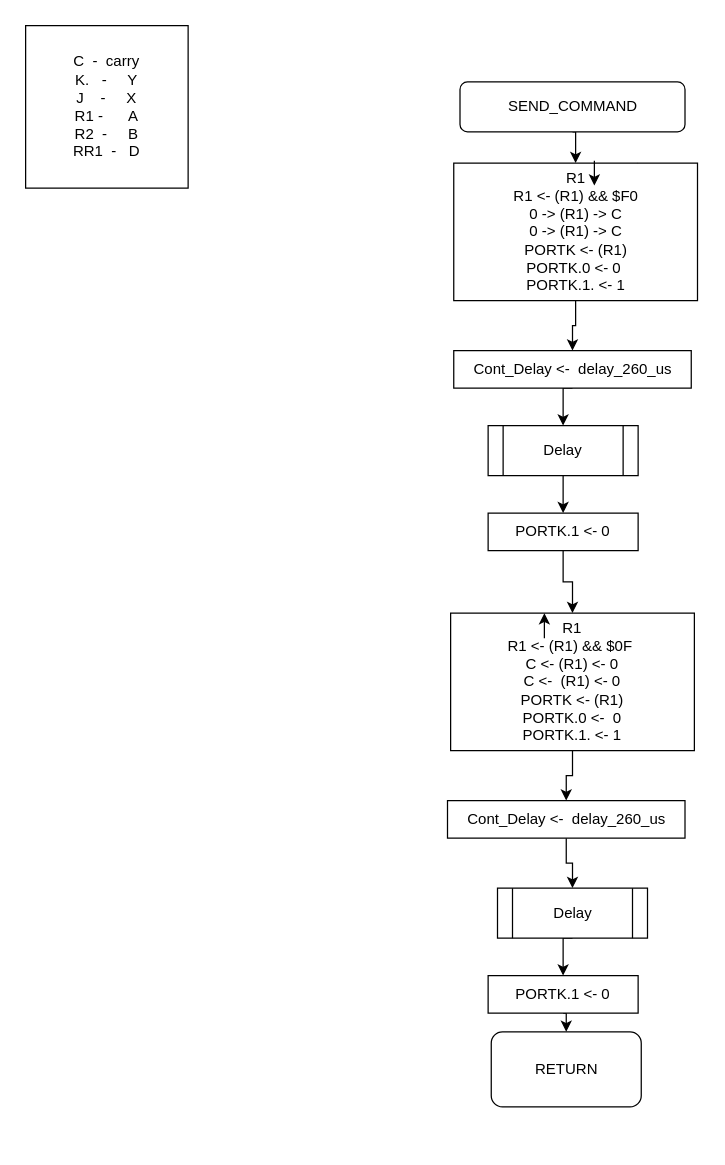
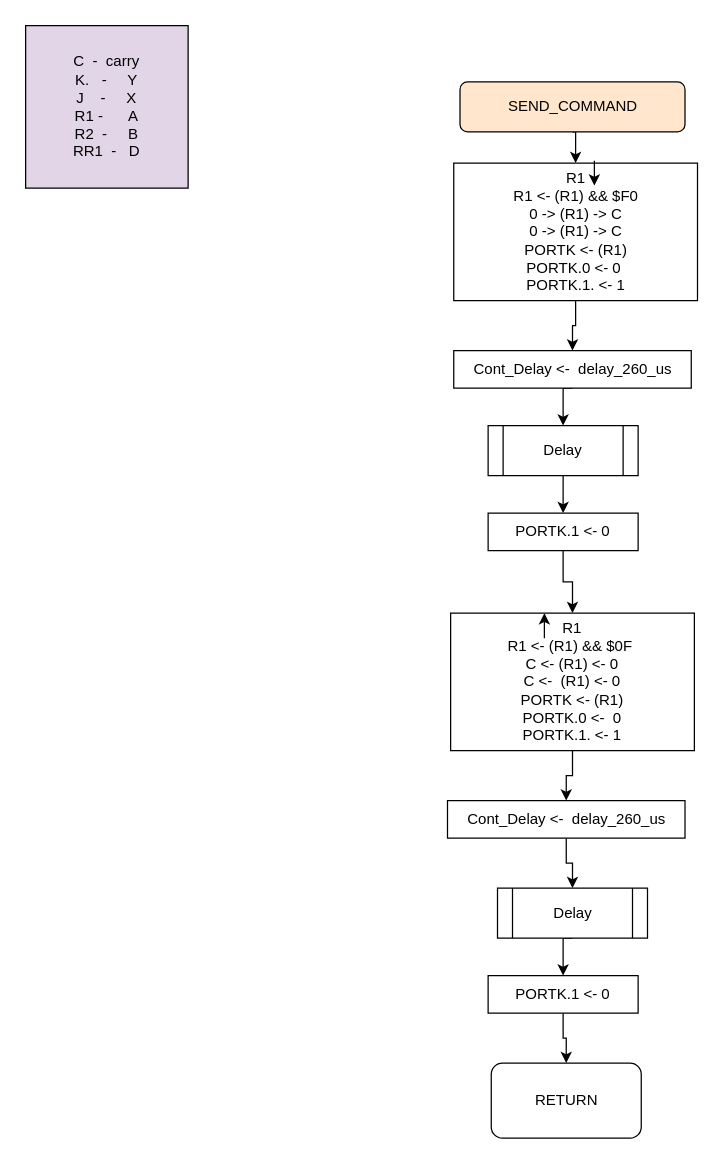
  <mxCell id="0" />
  <mxCell id="1" parent="0" />
  <mxCell id="2" style="edgeStyle=orthogonalEdgeStyle;rounded=0;orthogonalLoop=1;jettySize=auto;html=1;exitX=0.5;exitY=1;exitDx=0;exitDy=0;entryX=0.5;entryY=0;entryDx=0;entryDy=0;" edge="1" parent="1" source="3" target="19"><mxGeometry relative="1" as="geometry" /></mxCell>
  <mxCell id="3" value="R1&lt;br&gt;R1 &amp;lt;- (R1) &amp;amp;&amp;amp; $0F&amp;nbsp;&lt;br&gt;C &amp;lt;- (R1) &amp;lt;- 0&lt;br&gt;C &amp;lt;- &amp;nbsp;(R1) &amp;lt;- 0&lt;br&gt;PORTK &amp;lt;- (R1)&lt;br&gt;PORTK.0 &amp;lt;- &amp;nbsp;0&lt;br&gt;PORTK.1. &amp;lt;- 1" style="rounded=0;whiteSpace=wrap;html=1;" vertex="1" parent="1"><mxGeometry x="360" y="490" width="195" height="110" as="geometry" /></mxCell>
- <mxCell id="4" value="C &amp;nbsp;- &amp;nbsp;carry&lt;br&gt;K. &amp;nbsp; - &amp;nbsp; &amp;nbsp; Y&lt;br&gt;J &amp;nbsp; &amp;nbsp;- &amp;nbsp; &amp;nbsp; X&lt;br&gt;R1 - &amp;nbsp; &amp;nbsp; &amp;nbsp;A&lt;br&gt;R2 &amp;nbsp;- &amp;nbsp; &amp;nbsp; B&lt;br&gt;RR1 &amp;nbsp;- &amp;nbsp; D" style="whiteSpace=wrap;html=1;aspect=fixed;" vertex="1" parent="1"><mxGeometry x="20" y="20" width="130" height="130" as="geometry" /></mxCell>
+ <mxCell id="4" value="C &amp;nbsp;- &amp;nbsp;carry&lt;br&gt;K. &amp;nbsp; - &amp;nbsp; &amp;nbsp; Y&lt;br&gt;J &amp;nbsp; &amp;nbsp;- &amp;nbsp; &amp;nbsp; X&lt;br&gt;R1 - &amp;nbsp; &amp;nbsp; &amp;nbsp;A&lt;br&gt;R2 &amp;nbsp;- &amp;nbsp; &amp;nbsp; B&lt;br&gt;RR1 &amp;nbsp;- &amp;nbsp; D" style="whiteSpace=wrap;html=1;aspect=fixed;fillColor=#e1d5e7;" vertex="1" parent="1"><mxGeometry x="20" y="20" width="130" height="130" as="geometry" /></mxCell>
  <mxCell id="5" style="edgeStyle=orthogonalEdgeStyle;rounded=0;orthogonalLoop=1;jettySize=auto;html=1;exitX=0.5;exitY=1;exitDx=0;exitDy=0;entryX=0.5;entryY=0;entryDx=0;entryDy=0;" edge="1" parent="1" source="6" target="16"><mxGeometry relative="1" as="geometry" /></mxCell>
- <mxCell id="6" value="SEND_COMMAND" style="rounded=1;whiteSpace=wrap;html=1;" vertex="1" parent="1"><mxGeometry x="367.5" y="65" width="180" height="40" as="geometry" /></mxCell>
+ <mxCell id="6" value="SEND_COMMAND" style="rounded=1;whiteSpace=wrap;html=1;fillColor=#ffe6cc;" vertex="1" parent="1"><mxGeometry x="367.5" y="65" width="180" height="40" as="geometry" /></mxCell>
  <mxCell id="7" style="edgeStyle=orthogonalEdgeStyle;rounded=0;orthogonalLoop=1;jettySize=auto;html=1;exitX=0.5;exitY=1;exitDx=0;exitDy=0;" edge="1" parent="1" source="16" target="9"><mxGeometry relative="1" as="geometry" /></mxCell>
  <mxCell id="8" style="edgeStyle=orthogonalEdgeStyle;rounded=0;orthogonalLoop=1;jettySize=auto;html=1;exitX=0.5;exitY=1;exitDx=0;exitDy=0;entryX=0.5;entryY=0;entryDx=0;entryDy=0;" edge="1" parent="1" source="9" target="11"><mxGeometry relative="1" as="geometry" /></mxCell>
  <mxCell id="9" value="Cont_Delay &amp;lt;- &amp;nbsp;delay_260_us" style="rounded=0;whiteSpace=wrap;html=1;" vertex="1" parent="1"><mxGeometry x="362.5" y="280" width="190" height="30" as="geometry" /></mxCell>
  <mxCell id="10" style="edgeStyle=orthogonalEdgeStyle;rounded=0;orthogonalLoop=1;jettySize=auto;html=1;exitX=0.5;exitY=1;exitDx=0;exitDy=0;entryX=0.5;entryY=0;entryDx=0;entryDy=0;" edge="1" parent="1" source="11" target="15"><mxGeometry relative="1" as="geometry" /></mxCell>
  <mxCell id="11" value="Delay" style="shape=process;whiteSpace=wrap;html=1;backgroundOutline=1;" vertex="1" parent="1"><mxGeometry x="390" y="340" width="120" height="40" as="geometry" /></mxCell>
  <mxCell id="12" value="" style="endArrow=classic;html=1;" edge="1" parent="1"><mxGeometry width="50" height="50" relative="1" as="geometry"><mxPoint x="435" y="510" as="sourcePoint" /><mxPoint x="435" y="490" as="targetPoint" /></mxGeometry></mxCell>
  <mxCell id="13" value="" style="endArrow=classic;html=1;" edge="1" parent="1" source="16"><mxGeometry width="50" height="50" relative="1" as="geometry"><mxPoint x="470" y="164" as="sourcePoint" /><mxPoint x="470" y="174" as="targetPoint" /></mxGeometry></mxCell>
  <mxCell id="14" style="edgeStyle=orthogonalEdgeStyle;rounded=0;orthogonalLoop=1;jettySize=auto;html=1;exitX=0.5;exitY=1;exitDx=0;exitDy=0;" edge="1" parent="1" source="15" target="3"><mxGeometry relative="1" as="geometry" /></mxCell>
  <mxCell id="15" value="PORTK.1 &amp;lt;- 0" style="rounded=0;whiteSpace=wrap;html=1;" vertex="1" parent="1"><mxGeometry x="390" y="410" width="120" height="30" as="geometry" /></mxCell>
  <mxCell id="16" value="R1&lt;br&gt;R1 &amp;lt;- (R1) &amp;amp;&amp;amp; $F0&lt;br&gt;0 -&amp;gt; (R1) -&amp;gt; C&lt;br&gt;0 -&amp;gt; (R1) -&amp;gt; C&lt;br&gt;PORTK &amp;lt;- (R1)&lt;br&gt;PORTK.0 &amp;lt;- 0&amp;nbsp;&lt;br&gt;PORTK.1. &amp;lt;- 1" style="rounded=0;whiteSpace=wrap;html=1;" vertex="1" parent="1"><mxGeometry x="362.5" y="130" width="195" height="110" as="geometry" /></mxCell>
  <mxCell id="17" value="" style="endArrow=classic;html=1;" edge="1" parent="1"><mxGeometry width="50" height="50" relative="1" as="geometry"><mxPoint x="475" y="128" as="sourcePoint" /><mxPoint x="475" y="148" as="targetPoint" /></mxGeometry></mxCell>
  <mxCell id="18" style="edgeStyle=orthogonalEdgeStyle;rounded=0;orthogonalLoop=1;jettySize=auto;html=1;exitX=0.5;exitY=1;exitDx=0;exitDy=0;entryX=0.5;entryY=0;entryDx=0;entryDy=0;" edge="1" parent="1" source="19" target="21"><mxGeometry relative="1" as="geometry" /></mxCell>
  <mxCell id="19" value="Cont_Delay &amp;lt;- &amp;nbsp;delay_260_us" style="rounded=0;whiteSpace=wrap;html=1;" vertex="1" parent="1"><mxGeometry x="357.5" y="640" width="190" height="30" as="geometry" /></mxCell>
  <mxCell id="20" style="edgeStyle=orthogonalEdgeStyle;rounded=0;orthogonalLoop=1;jettySize=auto;html=1;exitX=0.5;exitY=1;exitDx=0;exitDy=0;entryX=0.5;entryY=0;entryDx=0;entryDy=0;" edge="1" parent="1" source="21" target="23"><mxGeometry relative="1" as="geometry" /></mxCell>
  <mxCell id="21" value="Delay" style="shape=process;whiteSpace=wrap;html=1;backgroundOutline=1;" vertex="1" parent="1"><mxGeometry x="397.5" y="710" width="120" height="40" as="geometry" /></mxCell>
  <mxCell id="22" style="edgeStyle=orthogonalEdgeStyle;rounded=0;orthogonalLoop=1;jettySize=auto;html=1;exitX=0.5;exitY=1;exitDx=0;exitDy=0;entryX=0.5;entryY=0;entryDx=0;entryDy=0;" edge="1" parent="1" source="23" target="24"><mxGeometry relative="1" as="geometry" /></mxCell>
  <mxCell id="23" value="PORTK.1 &amp;lt;- 0" style="rounded=0;whiteSpace=wrap;html=1;" vertex="1" parent="1"><mxGeometry x="390" y="780" width="120" height="30" as="geometry" /></mxCell>
- <mxCell id="24" value="RETURN" style="rounded=1;whiteSpace=wrap;html=1;" vertex="1" parent="1"><mxGeometry x="392.5" y="825" width="120" height="60" as="geometry" /></mxCell>
+ <mxCell id="24" value="RETURN" style="rounded=1;whiteSpace=wrap;html=1;" vertex="1" parent="1"><mxGeometry x="392.5" y="850" width="120" height="60" as="geometry" /></mxCell>
